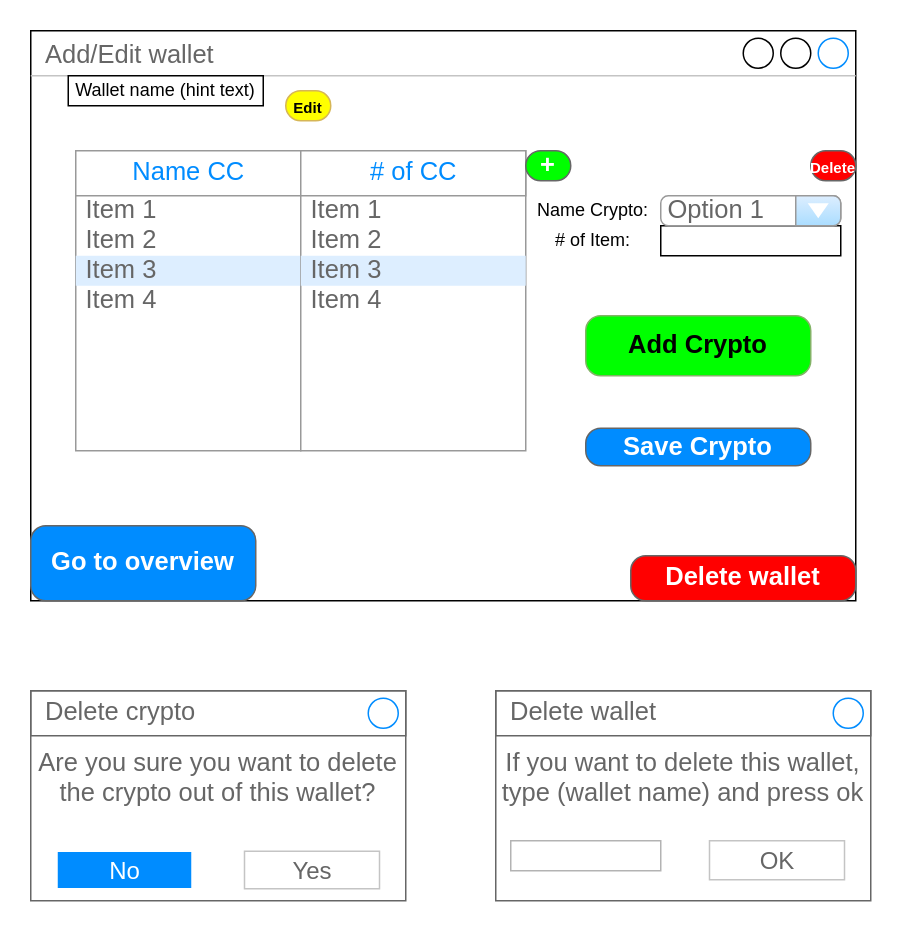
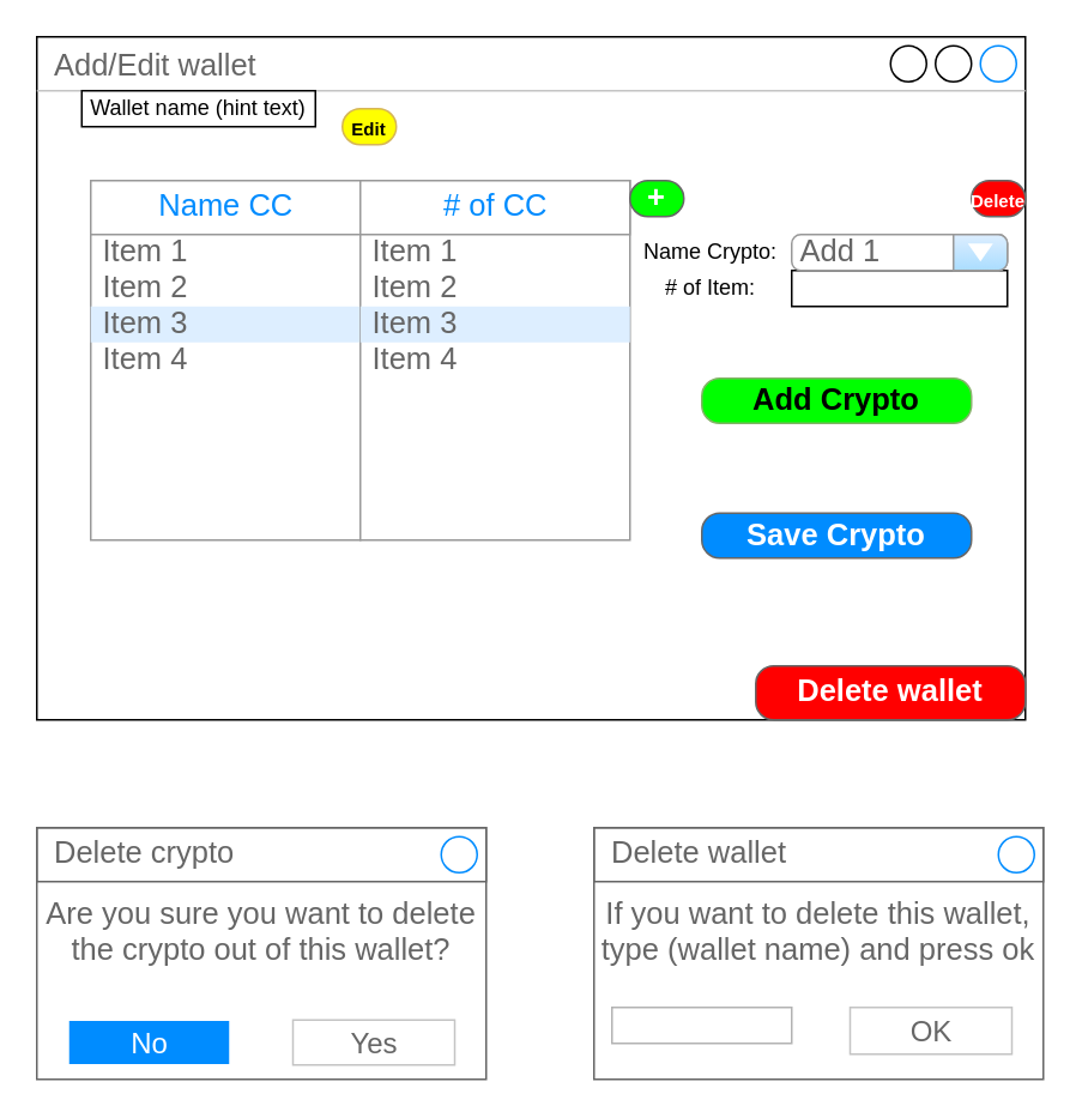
  <mxCell id="0" />
  <mxCell id="1" parent="0" />
  <mxCell id="2" value="Add/Edit wallet" style="strokeWidth=1;shadow=0;dashed=0;align=center;html=1;shape=mxgraph.mockup.containers.window;align=left;verticalAlign=top;spacingLeft=8;strokeColor2=#008cff;strokeColor3=#c4c4c4;fontColor=#666666;mainText=;fontSize=17;labelBackgroundColor=none;" parent="1" vertex="1"><mxGeometry width="550" height="380" as="geometry" x="20" y="20" /></mxCell>
  <mxCell id="3" value="Wallet name (hint text)" style="rounded=0;whiteSpace=wrap;html=1;" parent="1" vertex="1"><mxGeometry x="45" y="50" width="130" height="20" as="geometry" /></mxCell>
  <mxCell id="4" value="&lt;font style=&quot;font-size: 10px&quot;&gt;Edit&lt;/font&gt;" style="strokeWidth=1;shadow=0;dashed=0;align=center;html=1;shape=mxgraph.mockup.buttons.button;strokeColor=#d6b656;mainText=;buttonStyle=round;fontSize=17;fontStyle=1;whiteSpace=wrap;fillColor=#FFFF00;" parent="1" vertex="1"><mxGeometry x="190" y="60" width="30" height="20" as="geometry" /></mxCell>
  <mxCell id="5" value="" style="strokeWidth=1;shadow=0;dashed=0;align=center;html=1;shape=mxgraph.mockup.forms.rrect;rSize=0;strokeColor=#999999;fillColor=#ffffff;" parent="1" vertex="1"><mxGeometry x="50" y="100" width="150" height="200" as="geometry" /></mxCell>
  <mxCell id="6" value="Name CC" style="strokeWidth=1;shadow=0;dashed=0;align=center;html=1;shape=mxgraph.mockup.forms.rrect;rSize=0;strokeColor=#999999;fontColor=#008cff;fontSize=17;fillColor=#ffffff;resizeWidth=1;" parent="5" vertex="1"><mxGeometry width="150" height="30" relative="1" as="geometry" /></mxCell>
  <mxCell id="7" value="Item 1" style="strokeWidth=1;shadow=0;dashed=0;align=center;html=1;shape=mxgraph.mockup.forms.anchor;fontSize=17;fontColor=#666666;align=left;spacingLeft=5;resizeWidth=1;" parent="5" vertex="1"><mxGeometry width="150" height="20" relative="1" as="geometry"><mxPoint y="30" as="offset" /></mxGeometry></mxCell>
  <mxCell id="8" value="Item 2" style="strokeWidth=1;shadow=0;dashed=0;align=center;html=1;shape=mxgraph.mockup.forms.anchor;fontSize=17;fontColor=#666666;align=left;spacingLeft=5;resizeWidth=1;" parent="5" vertex="1"><mxGeometry width="150" height="20" relative="1" as="geometry"><mxPoint y="50" as="offset" /></mxGeometry></mxCell>
  <mxCell id="9" value="Item 3" style="strokeWidth=1;shadow=0;dashed=0;align=center;html=1;shape=mxgraph.mockup.forms.rrect;rSize=0;fontSize=17;fontColor=#666666;align=left;spacingLeft=5;fillColor=#ddeeff;strokeColor=none;resizeWidth=1;" parent="5" vertex="1"><mxGeometry width="150" height="20" relative="1" as="geometry"><mxPoint y="70" as="offset" /></mxGeometry></mxCell>
  <mxCell id="10" value="Item 4" style="strokeWidth=1;shadow=0;dashed=0;align=center;html=1;shape=mxgraph.mockup.forms.anchor;fontSize=17;fontColor=#666666;align=left;spacingLeft=5;resizeWidth=1;" parent="5" vertex="1"><mxGeometry width="150" height="20" relative="1" as="geometry"><mxPoint y="90" as="offset" /></mxGeometry></mxCell>
  <mxCell id="11" value="" style="strokeWidth=1;shadow=0;dashed=0;align=center;html=1;shape=mxgraph.mockup.forms.rrect;rSize=0;strokeColor=#999999;fillColor=#ffffff;" parent="1" vertex="1"><mxGeometry x="200" y="100" width="150" height="200" as="geometry" /></mxCell>
  <mxCell id="12" value="# of CC" style="strokeWidth=1;shadow=0;dashed=0;align=center;html=1;shape=mxgraph.mockup.forms.rrect;rSize=0;strokeColor=#999999;fontColor=#008cff;fontSize=17;fillColor=#ffffff;resizeWidth=1;" parent="11" vertex="1"><mxGeometry width="150" height="30" relative="1" as="geometry" /></mxCell>
  <mxCell id="13" value="Item 1" style="strokeWidth=1;shadow=0;dashed=0;align=center;html=1;shape=mxgraph.mockup.forms.anchor;fontSize=17;fontColor=#666666;align=left;spacingLeft=5;resizeWidth=1;" parent="11" vertex="1"><mxGeometry width="150" height="20" relative="1" as="geometry"><mxPoint y="30" as="offset" /></mxGeometry></mxCell>
  <mxCell id="14" value="Item 2" style="strokeWidth=1;shadow=0;dashed=0;align=center;html=1;shape=mxgraph.mockup.forms.anchor;fontSize=17;fontColor=#666666;align=left;spacingLeft=5;resizeWidth=1;" parent="11" vertex="1"><mxGeometry width="150" height="20" relative="1" as="geometry"><mxPoint y="50" as="offset" /></mxGeometry></mxCell>
  <mxCell id="15" value="Item 3" style="strokeWidth=1;shadow=0;dashed=0;align=center;html=1;shape=mxgraph.mockup.forms.rrect;rSize=0;fontSize=17;fontColor=#666666;align=left;spacingLeft=5;fillColor=#ddeeff;strokeColor=none;resizeWidth=1;" parent="11" vertex="1"><mxGeometry width="150" height="20" relative="1" as="geometry"><mxPoint y="70" as="offset" /></mxGeometry></mxCell>
  <mxCell id="16" value="Item 4" style="strokeWidth=1;shadow=0;dashed=0;align=center;html=1;shape=mxgraph.mockup.forms.anchor;fontSize=17;fontColor=#666666;align=left;spacingLeft=5;resizeWidth=1;" parent="11" vertex="1"><mxGeometry width="150" height="20" relative="1" as="geometry"><mxPoint y="90" as="offset" /></mxGeometry></mxCell>
  <mxCell id="17" value="+" style="strokeWidth=1;shadow=0;dashed=0;align=center;html=1;shape=mxgraph.mockup.buttons.button;strokeColor=#666666;fontColor=#ffffff;mainText=;buttonStyle=round;fontSize=17;fontStyle=1;whiteSpace=wrap;fillColor=#00FF00;" parent="1" vertex="1"><mxGeometry x="350" y="100" width="30" height="20" as="geometry" /></mxCell>
  <mxCell id="18" value="&lt;font style=&quot;font-size: 10px&quot;&gt;Delete&lt;/font&gt;" style="strokeWidth=1;shadow=0;dashed=0;align=center;html=1;shape=mxgraph.mockup.buttons.button;strokeColor=#666666;fontColor=#ffffff;mainText=;buttonStyle=round;fontSize=17;fontStyle=1;whiteSpace=wrap;fillColor=#FF0000;" parent="1" vertex="1"><mxGeometry x="540" y="100" width="30" height="20" as="geometry" /></mxCell>
  <mxCell id="19" value="Name Crypto:" style="text;html=1;strokeColor=none;fillColor=none;align=center;verticalAlign=middle;whiteSpace=wrap;rounded=0;" parent="1" vertex="1"><mxGeometry x="350" y="130" width="90" height="20" as="geometry" /></mxCell>
  <mxCell id="20" value="# of Item:" style="text;html=1;strokeColor=none;fillColor=none;align=center;verticalAlign=middle;whiteSpace=wrap;rounded=0;" parent="1" vertex="1"><mxGeometry x="350" y="150" width="90" height="20" as="geometry" /></mxCell>
  <mxCell id="21" value="" style="rounded=0;whiteSpace=wrap;html=1;fillColor=#FFFFFF;" parent="1" vertex="1"><mxGeometry x="440" y="150" width="120" height="20" as="geometry" /></mxCell>
  <mxCell id="22" value="Delete wallet" style="strokeWidth=1;shadow=0;dashed=0;align=center;html=1;shape=mxgraph.mockup.buttons.button;strokeColor=#666666;fontColor=#ffffff;mainText=;buttonStyle=round;fontSize=17;fontStyle=1;whiteSpace=wrap;fillColor=#FF0000;" parent="1" vertex="1"><mxGeometry x="420" y="370" width="150" height="30" as="geometry" /></mxCell>
  <mxCell id="23" value="Save Crypto" style="strokeWidth=1;shadow=0;dashed=0;align=center;html=1;shape=mxgraph.mockup.buttons.button;strokeColor=#666666;fontColor=#ffffff;mainText=;buttonStyle=round;fontSize=17;fontStyle=1;fillColor=#008cff;whiteSpace=wrap;" parent="1" vertex="1"><mxGeometry x="390" y="285" width="150" height="25" as="geometry" /></mxCell>
- <mxCell id="24" value="Go to overview" style="strokeWidth=1;shadow=0;dashed=0;align=center;html=1;shape=mxgraph.mockup.buttons.button;strokeColor=#666666;fontColor=#ffffff;mainText=;buttonStyle=round;fontSize=17;fontStyle=1;fillColor=#008cff;whiteSpace=wrap;" parent="1" vertex="1"><mxGeometry y="350" width="150" height="50" as="geometry" x="20" /></mxCell>
  <mxCell id="25" value="Are you sure you want to delete the crypto out of this wallet?" style="strokeWidth=1;shadow=0;dashed=0;align=center;html=1;shape=mxgraph.mockup.containers.rrect;rSize=0;strokeColor=#666666;fontColor=#666666;fontSize=17;verticalAlign=top;whiteSpace=wrap;fillColor=#ffffff;spacingTop=32;" parent="1" vertex="1"><mxGeometry y="460" width="250" height="140" as="geometry" x="20" /></mxCell>
  <mxCell id="26" value="Delete crypto" style="strokeWidth=1;shadow=0;dashed=0;align=center;html=1;shape=mxgraph.mockup.containers.rrect;rSize=0;fontSize=17;fontColor=#666666;strokeColor=#666666;align=left;spacingLeft=8;fillColor=none;resizeWidth=1;" parent="25" vertex="1"><mxGeometry width="250" height="30" relative="1" as="geometry" /></mxCell>
  <mxCell id="27" value="" style="shape=ellipse;strokeColor=#008cff;resizable=0;fillColor=none;html=1;" parent="26" vertex="1"><mxGeometry x="1" y="0.5" width="20" height="20" relative="1" as="geometry"><mxPoint x="-25" y="-10" as="offset" /></mxGeometry></mxCell>
  <mxCell id="28" value="&lt;font color=&quot;#ffffff&quot;&gt;No&lt;/font&gt;" style="strokeWidth=1;shadow=0;dashed=0;align=center;html=1;shape=mxgraph.mockup.containers.rrect;rSize=0;fontSize=16;fontColor=#666666;whiteSpace=wrap;fillColor=#008CFF;strokeColor=#FFFFFF;" parent="25" vertex="1"><mxGeometry x="0.25" y="1" width="90" height="25" relative="1" as="geometry"><mxPoint x="-45" y="-33" as="offset" /></mxGeometry></mxCell>
  <mxCell id="29" value="Yes" style="strokeWidth=1;shadow=0;dashed=0;align=center;html=1;shape=mxgraph.mockup.containers.rrect;rSize=0;fontSize=16;fontColor=#666666;strokeColor=#c4c4c4;whiteSpace=wrap;fillColor=none;" parent="25" vertex="1"><mxGeometry x="0.75" y="1" width="90" height="25" relative="1" as="geometry"><mxPoint x="-45" y="-33" as="offset" /></mxGeometry></mxCell>
  <mxCell id="30" value="If you want to delete this wallet, type (wallet name) and press ok" style="strokeWidth=1;shadow=0;dashed=0;align=center;html=1;shape=mxgraph.mockup.containers.rrect;rSize=0;strokeColor=#666666;fontColor=#666666;fontSize=17;verticalAlign=top;whiteSpace=wrap;fillColor=#ffffff;spacingTop=32;" parent="1" vertex="1"><mxGeometry x="330" y="460" width="250" height="140" as="geometry" /></mxCell>
  <mxCell id="31" value="Delete wallet" style="strokeWidth=1;shadow=0;dashed=0;align=center;html=1;shape=mxgraph.mockup.containers.rrect;rSize=0;fontSize=17;fontColor=#666666;strokeColor=#666666;align=left;spacingLeft=8;fillColor=none;resizeWidth=1;" parent="30" vertex="1"><mxGeometry width="250" height="30" relative="1" as="geometry" /></mxCell>
  <mxCell id="32" value="" style="shape=ellipse;strokeColor=#008cff;resizable=0;fillColor=none;html=1;" parent="31" vertex="1"><mxGeometry x="1" y="0.5" width="20" height="20" relative="1" as="geometry"><mxPoint x="-25" y="-10" as="offset" /></mxGeometry></mxCell>
  <mxCell id="33" value="OK" style="strokeWidth=1;shadow=0;dashed=0;align=center;html=1;shape=mxgraph.mockup.containers.rrect;rSize=0;fontSize=16;fontColor=#666666;strokeColor=#c4c4c4;whiteSpace=wrap;fillColor=none;" parent="30" vertex="1"><mxGeometry x="0.75" y="1" width="90" height="26" relative="1" as="geometry"><mxPoint x="-45" y="-40" as="offset" /></mxGeometry></mxCell>
  <mxCell id="34" value="" style="rounded=0;whiteSpace=wrap;html=1;fillColor=#FFFFFF;strokeColor=#B3B3B3;" parent="30" vertex="1"><mxGeometry x="10" y="100" width="100" height="20" as="geometry" /></mxCell>
- <mxCell id="35" value="Add Crypto" style="strokeWidth=1;shadow=0;dashed=0;align=center;html=1;shape=mxgraph.mockup.buttons.button;strokeColor=#82b366;mainText=;buttonStyle=round;fontSize=17;fontStyle=1;whiteSpace=wrap;fillColor=#00FF00;" parent="1" vertex="1"><mxGeometry x="390" y="210" width="150" height="40" as="geometry" /></mxCell>
- <mxCell id="36" value="Option 1" style="strokeWidth=1;shadow=0;dashed=0;align=center;html=1;shape=mxgraph.mockup.forms.comboBox;strokeColor=#999999;fillColor=#ddeeff;align=left;fillColor2=#aaddff;mainText=;fontColor=#666666;fontSize=17;spacingLeft=3;" vertex="1" parent="1"><mxGeometry x="440" y="130" width="120" height="20" as="geometry" /></mxCell>
+ <mxCell id="35" value="Add Crypto" style="strokeWidth=1;shadow=0;dashed=0;align=center;html=1;shape=mxgraph.mockup.buttons.button;strokeColor=#82b366;mainText=;buttonStyle=round;fontSize=17;fontStyle=1;whiteSpace=wrap;fillColor=#00FF00;" parent="1" vertex="1"><mxGeometry x="390" y="210" width="150" height="25" as="geometry" /></mxCell>
+ <mxCell id="36" value="Add 1" style="strokeWidth=1;shadow=0;dashed=0;align=center;html=1;shape=mxgraph.mockup.forms.comboBox;strokeColor=#999999;fillColor=#ddeeff;align=left;fillColor2=#aaddff;mainText=;fontColor=#666666;fontSize=17;spacingLeft=3;" vertex="1" parent="1"><mxGeometry x="440" y="130" width="120" height="20" as="geometry" /></mxCell>
